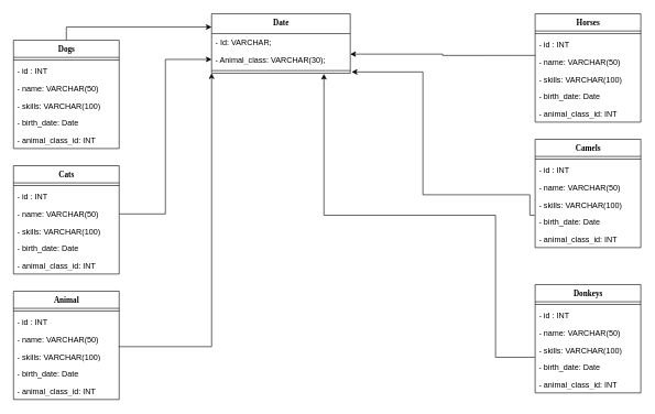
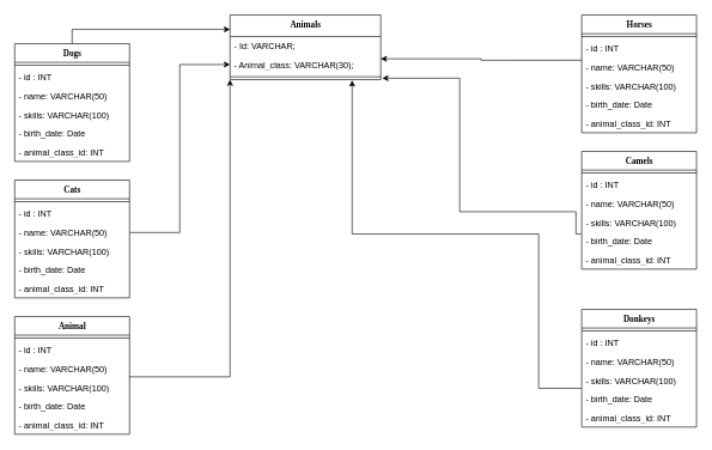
  <mxCell id="0" />
  <mxCell id="1" parent="0" />
- <mxCell id="2" value="Date" style="swimlane;html=1;fontStyle=1;align=center;verticalAlign=top;childLayout=stackLayout;horizontal=1;startSize=30;horizontalStack=0;resizeParent=1;resizeLast=0;collapsible=1;marginBottom=0;swimlaneFillColor=#ffffff;rounded=0;shadow=0;comic=0;labelBackgroundColor=none;strokeWidth=1;fillColor=none;fontFamily=Verdana;fontSize=12" parent="1" vertex="1"><mxGeometry x="320" y="20" width="210" height="90" as="geometry" /></mxCell>
+ <mxCell id="2" value="Animals" style="swimlane;html=1;fontStyle=1;align=center;verticalAlign=top;childLayout=stackLayout;horizontal=1;startSize=30;horizontalStack=0;resizeParent=1;resizeLast=0;collapsible=1;marginBottom=0;swimlaneFillColor=#ffffff;rounded=0;shadow=0;comic=0;labelBackgroundColor=none;strokeWidth=1;fillColor=none;fontFamily=Verdana;fontSize=12" parent="1" vertex="1"><mxGeometry x="320" y="20" width="210" height="90" as="geometry" /></mxCell>
  <mxCell id="3" value="- Id: VARCHAR;" style="text;html=1;strokeColor=none;fillColor=none;align=left;verticalAlign=top;spacingLeft=4;spacingRight=4;whiteSpace=wrap;overflow=hidden;rotatable=0;points=[[0,0.5],[1,0.5]];portConstraint=eastwest;" parent="2" vertex="1"><mxGeometry y="30" width="210" height="26" as="geometry" /></mxCell>
  <mxCell id="4" value="- Animal_class: VARCHAR(30);" style="text;html=1;strokeColor=none;fillColor=none;align=left;verticalAlign=top;spacingLeft=4;spacingRight=4;whiteSpace=wrap;overflow=hidden;rotatable=0;points=[[0,0.5],[1,0.5]];portConstraint=eastwest;" parent="2" vertex="1"><mxGeometry y="56" width="210" height="26" as="geometry" /></mxCell>
  <mxCell id="5" value="" style="line;html=1;strokeWidth=1;fillColor=none;align=left;verticalAlign=middle;spacingTop=-1;spacingLeft=3;spacingRight=3;rotatable=0;labelPosition=right;points=[];portConstraint=eastwest;" parent="2" vertex="1"><mxGeometry y="82" width="210" height="8" as="geometry" /></mxCell>
  <mxCell id="6" style="edgeStyle=orthogonalEdgeStyle;rounded=0;orthogonalLoop=1;jettySize=auto;html=1;exitX=0.5;exitY=0;exitDx=0;exitDy=0;" parent="1" source="7" edge="1"><mxGeometry relative="1" as="geometry"><mxPoint x="320" y="40" as="targetPoint" /><Array as="points"><mxPoint x="100" y="40" /><mxPoint x="320" y="40" /></Array></mxGeometry></mxCell>
  <mxCell id="7" value="Dogs" style="swimlane;html=1;fontStyle=1;align=center;verticalAlign=top;childLayout=stackLayout;horizontal=1;startSize=26;horizontalStack=0;resizeParent=1;resizeLast=0;collapsible=1;marginBottom=0;swimlaneFillColor=#ffffff;rounded=0;shadow=0;comic=0;labelBackgroundColor=none;strokeWidth=1;fillColor=none;fontFamily=Verdana;fontSize=12" parent="1" vertex="1"><mxGeometry x="20" y="60" width="160" height="164" as="geometry" /></mxCell>
  <mxCell id="8" value="" style="line;html=1;strokeWidth=1;fillColor=none;align=left;verticalAlign=middle;spacingTop=-1;spacingLeft=3;spacingRight=3;rotatable=0;labelPosition=right;points=[];portConstraint=eastwest;" parent="7" vertex="1"><mxGeometry y="26" width="160" height="8" as="geometry" /></mxCell>
  <mxCell id="9" value="- id : INT" style="text;html=1;strokeColor=none;fillColor=none;align=left;verticalAlign=top;spacingLeft=4;spacingRight=4;whiteSpace=wrap;overflow=hidden;rotatable=0;points=[[0,0.5],[1,0.5]];portConstraint=eastwest;" parent="7" vertex="1"><mxGeometry y="34" width="160" height="26" as="geometry" /></mxCell>
  <mxCell id="10" value="- name: VARCHAR(50)" style="text;html=1;strokeColor=none;fillColor=none;align=left;verticalAlign=top;spacingLeft=4;spacingRight=4;whiteSpace=wrap;overflow=hidden;rotatable=0;points=[[0,0.5],[1,0.5]];portConstraint=eastwest;" parent="7" vertex="1"><mxGeometry y="60" width="160" height="26" as="geometry" /></mxCell>
  <mxCell id="11" value="- skills: VARCHAR(100)" style="text;html=1;strokeColor=none;fillColor=none;align=left;verticalAlign=top;spacingLeft=4;spacingRight=4;whiteSpace=wrap;overflow=hidden;rotatable=0;points=[[0,0.5],[1,0.5]];portConstraint=eastwest;" vertex="1" parent="7"><mxGeometry y="86" width="160" height="26" as="geometry" /></mxCell>
  <mxCell id="12" value="- birth_date: Date" style="text;html=1;strokeColor=none;fillColor=none;align=left;verticalAlign=top;spacingLeft=4;spacingRight=4;whiteSpace=wrap;overflow=hidden;rotatable=0;points=[[0,0.5],[1,0.5]];portConstraint=eastwest;" vertex="1" parent="7"><mxGeometry y="112" width="160" height="26" as="geometry" /></mxCell>
  <mxCell id="13" value="- animal_class_id: INT" style="text;html=1;strokeColor=none;fillColor=none;align=left;verticalAlign=top;spacingLeft=4;spacingRight=4;whiteSpace=wrap;overflow=hidden;rotatable=0;points=[[0,0.5],[1,0.5]];portConstraint=eastwest;" vertex="1" parent="7"><mxGeometry y="138" width="160" height="26" as="geometry" /></mxCell>
  <mxCell id="14" style="edgeStyle=orthogonalEdgeStyle;rounded=0;orthogonalLoop=1;jettySize=auto;html=1;exitX=1;exitY=0.5;exitDx=0;exitDy=0;entryX=0;entryY=0.5;entryDx=0;entryDy=0;" parent="1" source="21" target="4" edge="1"><mxGeometry relative="1" as="geometry"><mxPoint x="500" y="480" as="sourcePoint" /></mxGeometry></mxCell>
  <mxCell id="15" style="edgeStyle=orthogonalEdgeStyle;rounded=0;orthogonalLoop=1;jettySize=auto;html=1;exitX=-0.006;exitY=0.115;exitDx=0;exitDy=0;entryX=1.01;entryY=1.231;entryDx=0;entryDy=0;entryPerimeter=0;exitPerimeter=0;" parent="1" source="45" target="4" edge="1"><mxGeometry relative="1" as="geometry"><Array as="points"><mxPoint x="802" y="325" /><mxPoint x="802" y="294" /><mxPoint x="640" y="294" /><mxPoint x="640" y="108" /></Array><mxPoint x="802.01" y="324" as="sourcePoint" /><mxPoint x="640" y="210.002" as="targetPoint" /></mxGeometry></mxCell>
  <mxCell id="16" style="edgeStyle=orthogonalEdgeStyle;rounded=0;orthogonalLoop=1;jettySize=auto;html=1;exitX=0.5;exitY=0;exitDx=0;exitDy=0;entryX=0.81;entryY=1.125;entryDx=0;entryDy=0;entryPerimeter=0;" parent="1" target="5" edge="1"><mxGeometry relative="1" as="geometry"><mxPoint x="809.5" y="540" as="sourcePoint" /><mxPoint x="519.42" y="170" as="targetPoint" /><Array as="points"><mxPoint x="750" y="540" /><mxPoint x="750" y="325" /><mxPoint x="490" y="325" /></Array></mxGeometry></mxCell>
  <mxCell id="17" style="edgeStyle=orthogonalEdgeStyle;rounded=0;orthogonalLoop=1;jettySize=auto;html=1;exitX=0.013;exitY=0.115;exitDx=0;exitDy=0;entryX=1;entryY=0.192;entryDx=0;entryDy=0;entryPerimeter=0;exitPerimeter=0;" parent="1" source="36" target="4" edge="1"><mxGeometry relative="1" as="geometry"><mxPoint x="810" y="108" as="sourcePoint" /><mxPoint x="730" y="70" as="targetPoint" /></mxGeometry></mxCell>
  <mxCell id="18" value="Cats" style="swimlane;html=1;fontStyle=1;align=center;verticalAlign=top;childLayout=stackLayout;horizontal=1;startSize=26;horizontalStack=0;resizeParent=1;resizeLast=0;collapsible=1;marginBottom=0;swimlaneFillColor=#ffffff;rounded=0;shadow=0;comic=0;labelBackgroundColor=none;strokeWidth=1;fillColor=none;fontFamily=Verdana;fontSize=12" vertex="1" parent="1"><mxGeometry x="20" y="250" width="160" height="164" as="geometry" /></mxCell>
  <mxCell id="19" value="" style="line;html=1;strokeWidth=1;fillColor=none;align=left;verticalAlign=middle;spacingTop=-1;spacingLeft=3;spacingRight=3;rotatable=0;labelPosition=right;points=[];portConstraint=eastwest;" vertex="1" parent="18"><mxGeometry y="26" width="160" height="8" as="geometry" /></mxCell>
  <mxCell id="20" value="- id : INT" style="text;html=1;strokeColor=none;fillColor=none;align=left;verticalAlign=top;spacingLeft=4;spacingRight=4;whiteSpace=wrap;overflow=hidden;rotatable=0;points=[[0,0.5],[1,0.5]];portConstraint=eastwest;" vertex="1" parent="18"><mxGeometry y="34" width="160" height="26" as="geometry" /></mxCell>
  <mxCell id="21" value="- name: VARCHAR(50)" style="text;html=1;strokeColor=none;fillColor=none;align=left;verticalAlign=top;spacingLeft=4;spacingRight=4;whiteSpace=wrap;overflow=hidden;rotatable=0;points=[[0,0.5],[1,0.5]];portConstraint=eastwest;" vertex="1" parent="18"><mxGeometry y="60" width="160" height="26" as="geometry" /></mxCell>
  <mxCell id="22" value="- skills: VARCHAR(100)" style="text;html=1;strokeColor=none;fillColor=none;align=left;verticalAlign=top;spacingLeft=4;spacingRight=4;whiteSpace=wrap;overflow=hidden;rotatable=0;points=[[0,0.5],[1,0.5]];portConstraint=eastwest;" vertex="1" parent="18"><mxGeometry y="86" width="160" height="26" as="geometry" /></mxCell>
  <mxCell id="23" value="- birth_date: Date" style="text;html=1;strokeColor=none;fillColor=none;align=left;verticalAlign=top;spacingLeft=4;spacingRight=4;whiteSpace=wrap;overflow=hidden;rotatable=0;points=[[0,0.5],[1,0.5]];portConstraint=eastwest;" vertex="1" parent="18"><mxGeometry y="112" width="160" height="26" as="geometry" /></mxCell>
  <mxCell id="24" value="- animal_class_id: INT" style="text;html=1;strokeColor=none;fillColor=none;align=left;verticalAlign=top;spacingLeft=4;spacingRight=4;whiteSpace=wrap;overflow=hidden;rotatable=0;points=[[0,0.5],[1,0.5]];portConstraint=eastwest;" vertex="1" parent="18"><mxGeometry y="138" width="160" height="26" as="geometry" /></mxCell>
  <mxCell id="25" value="Animal" style="swimlane;html=1;fontStyle=1;align=center;verticalAlign=top;childLayout=stackLayout;horizontal=1;startSize=26;horizontalStack=0;resizeParent=1;resizeLast=0;collapsible=1;marginBottom=0;swimlaneFillColor=#ffffff;rounded=0;shadow=0;comic=0;labelBackgroundColor=none;strokeWidth=1;fillColor=none;fontFamily=Verdana;fontSize=12" vertex="1" parent="1"><mxGeometry x="20" y="440" width="160" height="164" as="geometry" /></mxCell>
  <mxCell id="26" value="" style="line;html=1;strokeWidth=1;fillColor=none;align=left;verticalAlign=middle;spacingTop=-1;spacingLeft=3;spacingRight=3;rotatable=0;labelPosition=right;points=[];portConstraint=eastwest;" vertex="1" parent="25"><mxGeometry y="26" width="160" height="8" as="geometry" /></mxCell>
  <mxCell id="27" value="- id : INT" style="text;html=1;strokeColor=none;fillColor=none;align=left;verticalAlign=top;spacingLeft=4;spacingRight=4;whiteSpace=wrap;overflow=hidden;rotatable=0;points=[[0,0.5],[1,0.5]];portConstraint=eastwest;" vertex="1" parent="25"><mxGeometry y="34" width="160" height="26" as="geometry" /></mxCell>
  <mxCell id="28" value="- name: VARCHAR(50)" style="text;html=1;strokeColor=none;fillColor=none;align=left;verticalAlign=top;spacingLeft=4;spacingRight=4;whiteSpace=wrap;overflow=hidden;rotatable=0;points=[[0,0.5],[1,0.5]];portConstraint=eastwest;" vertex="1" parent="25"><mxGeometry y="60" width="160" height="26" as="geometry" /></mxCell>
  <mxCell id="29" value="- skills: VARCHAR(100)" style="text;html=1;strokeColor=none;fillColor=none;align=left;verticalAlign=top;spacingLeft=4;spacingRight=4;whiteSpace=wrap;overflow=hidden;rotatable=0;points=[[0,0.5],[1,0.5]];portConstraint=eastwest;" vertex="1" parent="25"><mxGeometry y="86" width="160" height="26" as="geometry" /></mxCell>
  <mxCell id="30" value="- birth_date: Date" style="text;html=1;strokeColor=none;fillColor=none;align=left;verticalAlign=top;spacingLeft=4;spacingRight=4;whiteSpace=wrap;overflow=hidden;rotatable=0;points=[[0,0.5],[1,0.5]];portConstraint=eastwest;" vertex="1" parent="25"><mxGeometry y="112" width="160" height="26" as="geometry" /></mxCell>
  <mxCell id="31" value="- animal_class_id: INT" style="text;html=1;strokeColor=none;fillColor=none;align=left;verticalAlign=top;spacingLeft=4;spacingRight=4;whiteSpace=wrap;overflow=hidden;rotatable=0;points=[[0,0.5],[1,0.5]];portConstraint=eastwest;" vertex="1" parent="25"><mxGeometry y="138" width="160" height="26" as="geometry" /></mxCell>
  <mxCell id="32" style="edgeStyle=orthogonalEdgeStyle;rounded=0;orthogonalLoop=1;jettySize=auto;html=1;exitX=1;exitY=0.5;exitDx=0;exitDy=0;entryX=0;entryY=1;entryDx=0;entryDy=0;entryPerimeter=0;" edge="1" parent="1" target="5"><mxGeometry relative="1" as="geometry"><mxPoint x="179.5" y="524" as="sourcePoint" /><mxPoint x="319.5" y="290" as="targetPoint" /><Array as="points"><mxPoint x="320" y="524" /></Array></mxGeometry></mxCell>
  <mxCell id="33" value="Horses" style="swimlane;html=1;fontStyle=1;align=center;verticalAlign=top;childLayout=stackLayout;horizontal=1;startSize=26;horizontalStack=0;resizeParent=1;resizeLast=0;collapsible=1;marginBottom=0;swimlaneFillColor=#ffffff;rounded=0;shadow=0;comic=0;labelBackgroundColor=none;strokeWidth=1;fillColor=none;fontFamily=Verdana;fontSize=12" vertex="1" parent="1"><mxGeometry x="810" y="20" width="160" height="164" as="geometry" /></mxCell>
  <mxCell id="34" value="" style="line;html=1;strokeWidth=1;fillColor=none;align=left;verticalAlign=middle;spacingTop=-1;spacingLeft=3;spacingRight=3;rotatable=0;labelPosition=right;points=[];portConstraint=eastwest;" vertex="1" parent="33"><mxGeometry y="26" width="160" height="8" as="geometry" /></mxCell>
  <mxCell id="35" value="- id : INT" style="text;html=1;strokeColor=none;fillColor=none;align=left;verticalAlign=top;spacingLeft=4;spacingRight=4;whiteSpace=wrap;overflow=hidden;rotatable=0;points=[[0,0.5],[1,0.5]];portConstraint=eastwest;" vertex="1" parent="33"><mxGeometry y="34" width="160" height="26" as="geometry" /></mxCell>
  <mxCell id="36" value="- name: VARCHAR(50)" style="text;html=1;strokeColor=none;fillColor=none;align=left;verticalAlign=top;spacingLeft=4;spacingRight=4;whiteSpace=wrap;overflow=hidden;rotatable=0;points=[[0,0.5],[1,0.5]];portConstraint=eastwest;" vertex="1" parent="33"><mxGeometry y="60" width="160" height="26" as="geometry" /></mxCell>
  <mxCell id="37" value="- skills: VARCHAR(100)" style="text;html=1;strokeColor=none;fillColor=none;align=left;verticalAlign=top;spacingLeft=4;spacingRight=4;whiteSpace=wrap;overflow=hidden;rotatable=0;points=[[0,0.5],[1,0.5]];portConstraint=eastwest;" vertex="1" parent="33"><mxGeometry y="86" width="160" height="26" as="geometry" /></mxCell>
  <mxCell id="38" value="- birth_date: Date" style="text;html=1;strokeColor=none;fillColor=none;align=left;verticalAlign=top;spacingLeft=4;spacingRight=4;whiteSpace=wrap;overflow=hidden;rotatable=0;points=[[0,0.5],[1,0.5]];portConstraint=eastwest;" vertex="1" parent="33"><mxGeometry y="112" width="160" height="26" as="geometry" /></mxCell>
  <mxCell id="39" value="- animal_class_id: INT" style="text;html=1;strokeColor=none;fillColor=none;align=left;verticalAlign=top;spacingLeft=4;spacingRight=4;whiteSpace=wrap;overflow=hidden;rotatable=0;points=[[0,0.5],[1,0.5]];portConstraint=eastwest;" vertex="1" parent="33"><mxGeometry y="138" width="160" height="26" as="geometry" /></mxCell>
  <mxCell id="40" value="Camels" style="swimlane;html=1;fontStyle=1;align=center;verticalAlign=top;childLayout=stackLayout;horizontal=1;startSize=26;horizontalStack=0;resizeParent=1;resizeLast=0;collapsible=1;marginBottom=0;swimlaneFillColor=#ffffff;rounded=0;shadow=0;comic=0;labelBackgroundColor=none;strokeWidth=1;fillColor=none;fontFamily=Verdana;fontSize=12" vertex="1" parent="1"><mxGeometry x="810" y="210" width="160" height="164" as="geometry" /></mxCell>
  <mxCell id="41" value="" style="line;html=1;strokeWidth=1;fillColor=none;align=left;verticalAlign=middle;spacingTop=-1;spacingLeft=3;spacingRight=3;rotatable=0;labelPosition=right;points=[];portConstraint=eastwest;" vertex="1" parent="40"><mxGeometry y="26" width="160" height="8" as="geometry" /></mxCell>
  <mxCell id="42" value="- id : INT" style="text;html=1;strokeColor=none;fillColor=none;align=left;verticalAlign=top;spacingLeft=4;spacingRight=4;whiteSpace=wrap;overflow=hidden;rotatable=0;points=[[0,0.5],[1,0.5]];portConstraint=eastwest;" vertex="1" parent="40"><mxGeometry y="34" width="160" height="26" as="geometry" /></mxCell>
  <mxCell id="43" value="- name: VARCHAR(50)" style="text;html=1;strokeColor=none;fillColor=none;align=left;verticalAlign=top;spacingLeft=4;spacingRight=4;whiteSpace=wrap;overflow=hidden;rotatable=0;points=[[0,0.5],[1,0.5]];portConstraint=eastwest;" vertex="1" parent="40"><mxGeometry y="60" width="160" height="26" as="geometry" /></mxCell>
  <mxCell id="44" value="- skills: VARCHAR(100)" style="text;html=1;strokeColor=none;fillColor=none;align=left;verticalAlign=top;spacingLeft=4;spacingRight=4;whiteSpace=wrap;overflow=hidden;rotatable=0;points=[[0,0.5],[1,0.5]];portConstraint=eastwest;" vertex="1" parent="40"><mxGeometry y="86" width="160" height="26" as="geometry" /></mxCell>
  <mxCell id="45" value="- birth_date: Date" style="text;html=1;strokeColor=none;fillColor=none;align=left;verticalAlign=top;spacingLeft=4;spacingRight=4;whiteSpace=wrap;overflow=hidden;rotatable=0;points=[[0,0.5],[1,0.5]];portConstraint=eastwest;" vertex="1" parent="40"><mxGeometry y="112" width="160" height="26" as="geometry" /></mxCell>
  <mxCell id="46" value="- animal_class_id: INT" style="text;html=1;strokeColor=none;fillColor=none;align=left;verticalAlign=top;spacingLeft=4;spacingRight=4;whiteSpace=wrap;overflow=hidden;rotatable=0;points=[[0,0.5],[1,0.5]];portConstraint=eastwest;" vertex="1" parent="40"><mxGeometry y="138" width="160" height="26" as="geometry" /></mxCell>
  <mxCell id="47" value="Donkeys" style="swimlane;html=1;fontStyle=1;align=center;verticalAlign=top;childLayout=stackLayout;horizontal=1;startSize=26;horizontalStack=0;resizeParent=1;resizeLast=0;collapsible=1;marginBottom=0;swimlaneFillColor=#ffffff;rounded=0;shadow=0;comic=0;labelBackgroundColor=none;strokeWidth=1;fillColor=none;fontFamily=Verdana;fontSize=12" vertex="1" parent="1"><mxGeometry x="810" y="430" width="160" height="164" as="geometry" /></mxCell>
  <mxCell id="48" value="" style="line;html=1;strokeWidth=1;fillColor=none;align=left;verticalAlign=middle;spacingTop=-1;spacingLeft=3;spacingRight=3;rotatable=0;labelPosition=right;points=[];portConstraint=eastwest;" vertex="1" parent="47"><mxGeometry y="26" width="160" height="8" as="geometry" /></mxCell>
  <mxCell id="49" value="- id : INT" style="text;html=1;strokeColor=none;fillColor=none;align=left;verticalAlign=top;spacingLeft=4;spacingRight=4;whiteSpace=wrap;overflow=hidden;rotatable=0;points=[[0,0.5],[1,0.5]];portConstraint=eastwest;" vertex="1" parent="47"><mxGeometry y="34" width="160" height="26" as="geometry" /></mxCell>
  <mxCell id="50" value="- name: VARCHAR(50)" style="text;html=1;strokeColor=none;fillColor=none;align=left;verticalAlign=top;spacingLeft=4;spacingRight=4;whiteSpace=wrap;overflow=hidden;rotatable=0;points=[[0,0.5],[1,0.5]];portConstraint=eastwest;" vertex="1" parent="47"><mxGeometry y="60" width="160" height="26" as="geometry" /></mxCell>
  <mxCell id="51" value="- skills: VARCHAR(100)" style="text;html=1;strokeColor=none;fillColor=none;align=left;verticalAlign=top;spacingLeft=4;spacingRight=4;whiteSpace=wrap;overflow=hidden;rotatable=0;points=[[0,0.5],[1,0.5]];portConstraint=eastwest;" vertex="1" parent="47"><mxGeometry y="86" width="160" height="26" as="geometry" /></mxCell>
  <mxCell id="52" value="- birth_date: Date" style="text;html=1;strokeColor=none;fillColor=none;align=left;verticalAlign=top;spacingLeft=4;spacingRight=4;whiteSpace=wrap;overflow=hidden;rotatable=0;points=[[0,0.5],[1,0.5]];portConstraint=eastwest;" vertex="1" parent="47"><mxGeometry y="112" width="160" height="26" as="geometry" /></mxCell>
  <mxCell id="53" value="- animal_class_id: INT" style="text;html=1;strokeColor=none;fillColor=none;align=left;verticalAlign=top;spacingLeft=4;spacingRight=4;whiteSpace=wrap;overflow=hidden;rotatable=0;points=[[0,0.5],[1,0.5]];portConstraint=eastwest;" vertex="1" parent="47"><mxGeometry y="138" width="160" height="26" as="geometry" /></mxCell>
